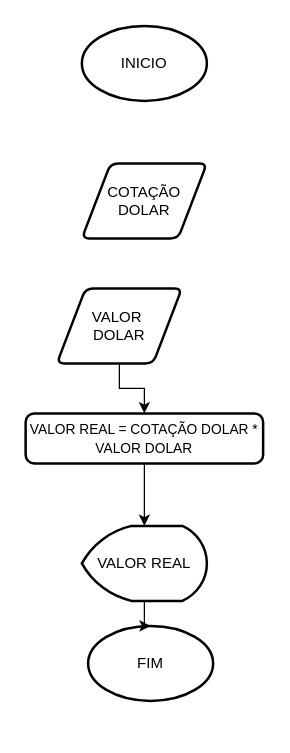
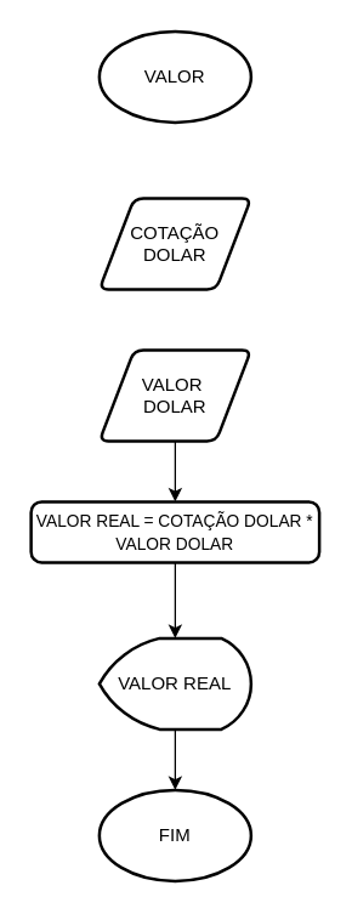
  <mxCell id="0" />
  <mxCell id="1" parent="0" />
- <mxCell id="2" value="FIM" style="strokeWidth=2;html=1;shape=mxgraph.flowchart.start_1;whiteSpace=wrap;" vertex="1" parent="1"><mxGeometry x="70" y="500" width="100" height="60" as="geometry" /></mxCell>
- <mxCell id="3" value="INICIO" style="strokeWidth=2;html=1;shape=mxgraph.flowchart.start_1;whiteSpace=wrap;" vertex="1" parent="1"><mxGeometry x="65" y="20" width="100" height="60" as="geometry" /></mxCell>
+ <mxCell id="2" value="FIM" style="strokeWidth=2;html=1;shape=mxgraph.flowchart.start_1;whiteSpace=wrap;" vertex="1" parent="1"><mxGeometry x="65" y="520" width="100" height="60" as="geometry" /></mxCell>
+ <mxCell id="3" value="VALOR" style="strokeWidth=2;html=1;shape=mxgraph.flowchart.start_1;whiteSpace=wrap;" vertex="1" parent="1"><mxGeometry x="65" y="20" width="100" height="60" as="geometry" /></mxCell>
  <mxCell id="4" value="COTAÇÃO DOLAR" style="shape=parallelogram;html=1;strokeWidth=2;perimeter=parallelogramPerimeter;whiteSpace=wrap;rounded=1;arcSize=12;size=0.23;" vertex="1" parent="1"><mxGeometry x="65" y="130" width="100" height="60" as="geometry" /></mxCell>
  <mxCell id="5" value="" style="edgeStyle=orthogonalEdgeStyle;rounded=0;orthogonalLoop=1;jettySize=auto;html=1;" edge="1" parent="1" source="6" target="8"><mxGeometry relative="1" as="geometry" /></mxCell>
- <mxCell id="6" value="VALOR&amp;nbsp;&lt;div&gt;DOLAR&lt;/div&gt;" style="shape=parallelogram;html=1;strokeWidth=2;perimeter=parallelogramPerimeter;whiteSpace=wrap;rounded=1;arcSize=12;size=0.23;" vertex="1" parent="1"><mxGeometry x="45" y="230" width="100" height="60" as="geometry" /></mxCell>
+ <mxCell id="6" value="VALOR&amp;nbsp;&lt;div&gt;DOLAR&lt;/div&gt;" style="shape=parallelogram;html=1;strokeWidth=2;perimeter=parallelogramPerimeter;whiteSpace=wrap;rounded=1;arcSize=12;size=0.23;" vertex="1" parent="1"><mxGeometry x="65" y="230" width="100" height="60" as="geometry" /></mxCell>
  <mxCell id="7" value="" style="edgeStyle=orthogonalEdgeStyle;rounded=0;orthogonalLoop=1;jettySize=auto;html=1;" edge="1" parent="1" source="8" target="10"><mxGeometry relative="1" as="geometry" /></mxCell>
  <mxCell id="8" value="&lt;font style=&quot;font-size: 11px;&quot;&gt;VALOR REAL = COTAÇÃO DOLAR * VALOR DOLAR&lt;/font&gt;" style="rounded=1;whiteSpace=wrap;html=1;absoluteArcSize=1;arcSize=14;strokeWidth=2;" vertex="1" parent="1"><mxGeometry x="20" y="330" width="190" height="40" as="geometry" /></mxCell>
  <mxCell id="9" value="" style="edgeStyle=orthogonalEdgeStyle;rounded=0;orthogonalLoop=1;jettySize=auto;html=1;" edge="1" parent="1" source="10" target="2"><mxGeometry relative="1" as="geometry" /></mxCell>
  <mxCell id="10" value="VALOR REAL" style="strokeWidth=2;html=1;shape=mxgraph.flowchart.display;whiteSpace=wrap;" vertex="1" parent="1"><mxGeometry x="65" y="420" width="100" height="60" as="geometry" /></mxCell>
